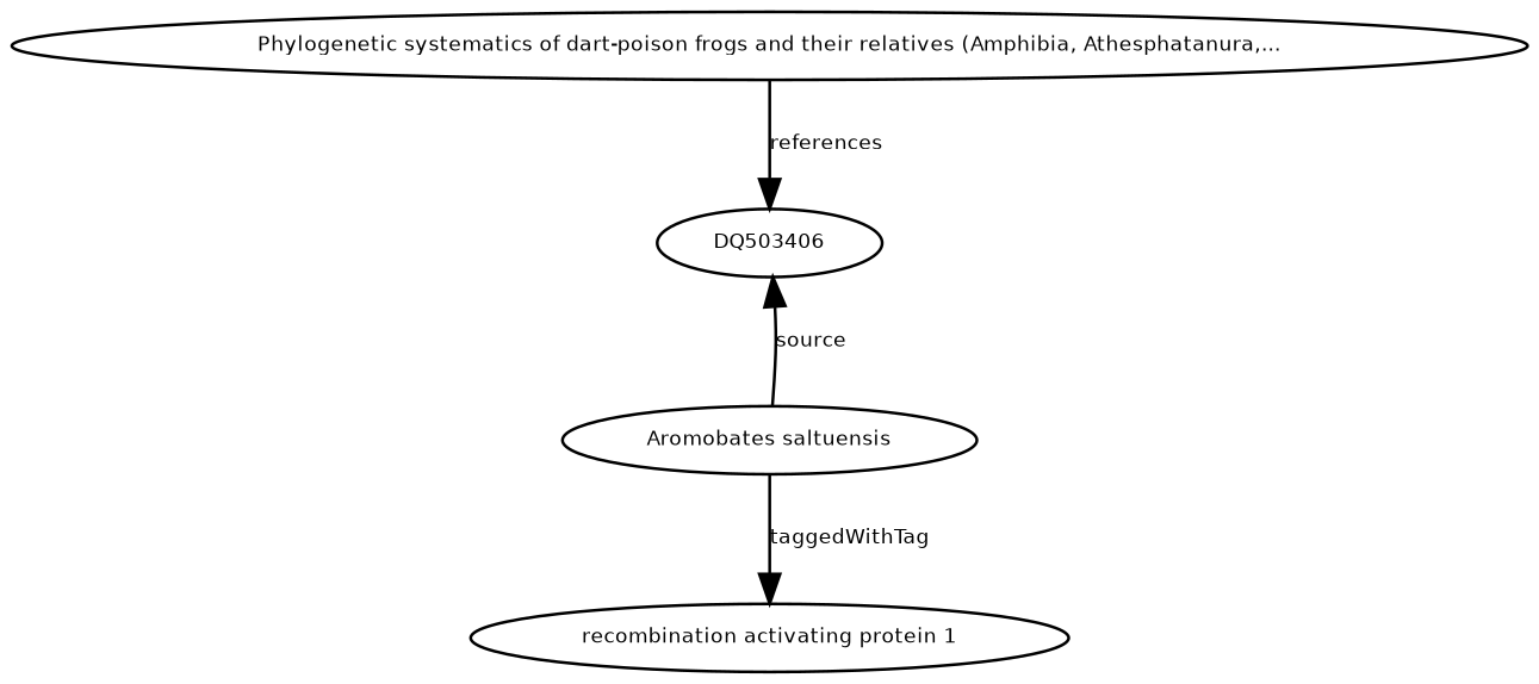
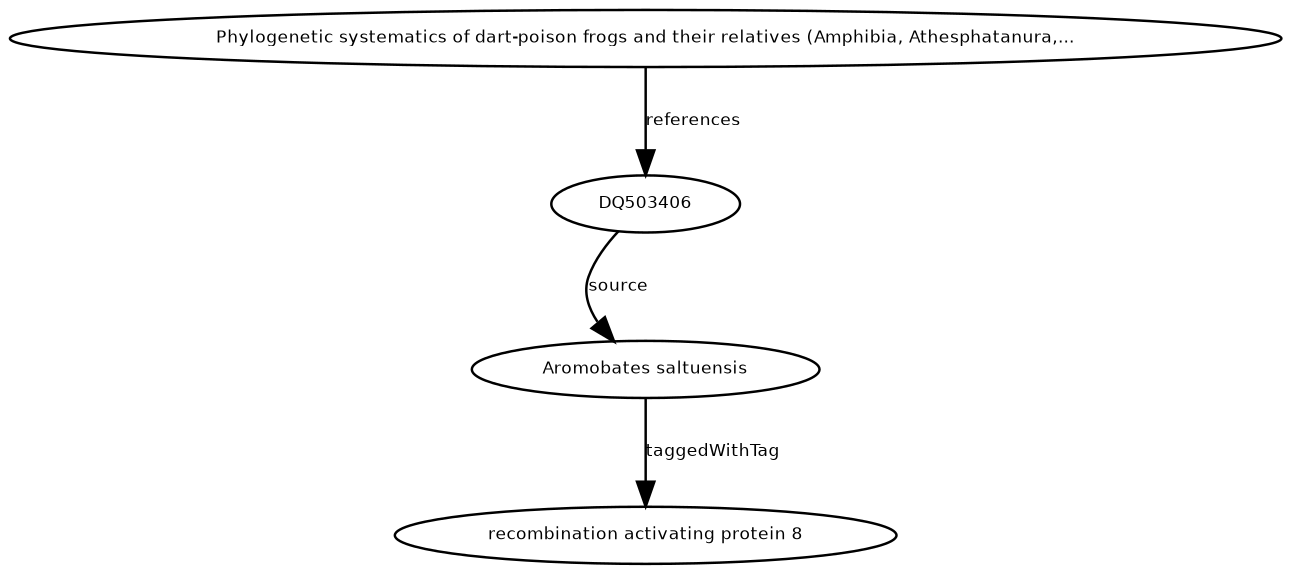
  digraph {
    node [fontname=Helvetica fontsize=7]
    edge [fontname=Helvetica fontsize=7]
    n1 [height=0.27433100247 label=DQ503406 width=0.27433100247]
    n2 [height=0.27433100247 label="Aromobates saltuensis" width=0.27433100247]
-   n3 [height=0.27433100247 label="recombination activating protein 1" width=0.27433100247]
+   n3 [height=0.27433100247 label="recombination activating protein 8" width=0.27433100247]
    n4 [height=0.27433100247 label="Phylogenetic systematics of dart-poison frogs and their relatives (Amphibia, Athesphatanura,..." width=0.27433100247]
-   n2 -> n1 [label=source]
+   n1 -> n2 [label=source]
    n2 -> n3 [label=taggedWithTag]
    n4 -> n1 [label=references]
  }
